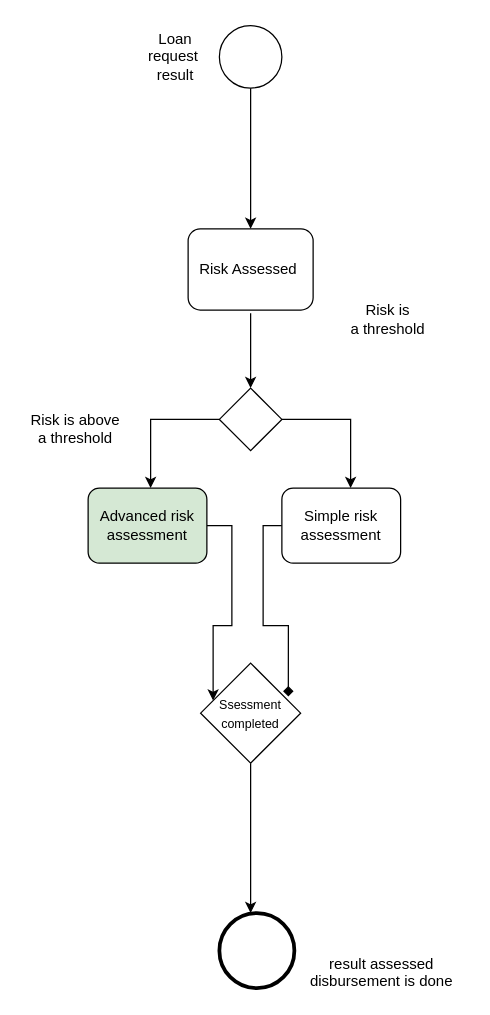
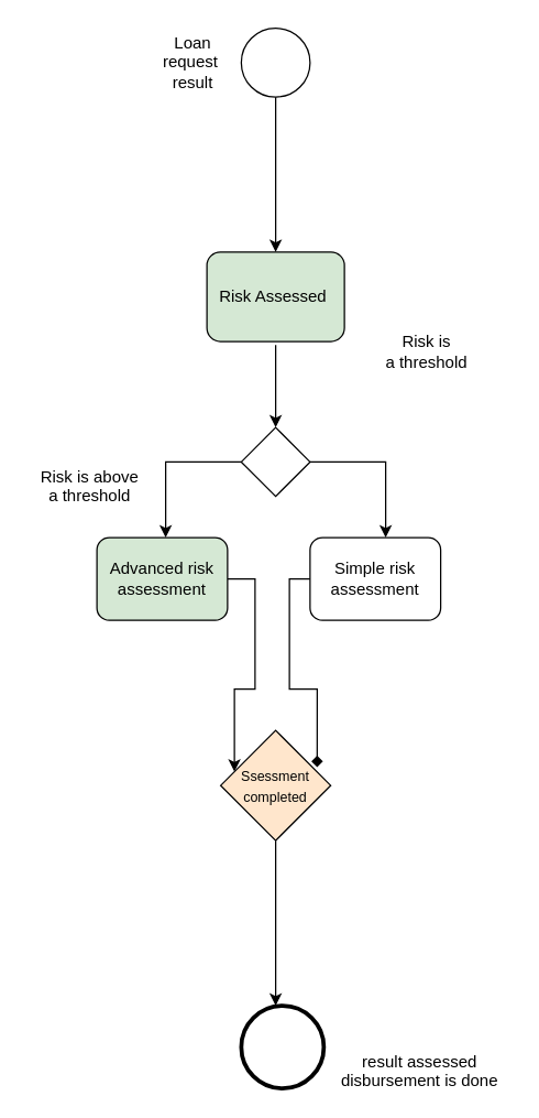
  <mxCell id="0" />
  <mxCell id="1" parent="0" />
  <mxCell id="2" value="" style="ellipse;whiteSpace=wrap;html=1;aspect=fixed;strokeWidth=1;direction=south;" vertex="1" parent="1"><mxGeometry x="175" y="20" width="50" height="50" as="geometry" /></mxCell>
  <mxCell id="3" value="&lt;div&gt;Loan request&amp;nbsp;&lt;/div&gt;&lt;div&gt;result&lt;/div&gt;" style="text;html=1;strokeColor=none;fillColor=none;align=center;verticalAlign=middle;whiteSpace=wrap;rounded=0;" vertex="1" parent="1"><mxGeometry x="120" y="35" width="40" height="20" as="geometry" /></mxCell>
- <mxCell id="4" value="Risk Assessed&amp;nbsp;" style="rounded=1;whiteSpace=wrap;html=1;strokeWidth=1;" vertex="1" parent="1"><mxGeometry x="150" y="182.5" width="100" height="65" as="geometry" /></mxCell>
+ <mxCell id="4" value="Risk Assessed&amp;nbsp;" style="rounded=1;whiteSpace=wrap;html=1;strokeWidth=1;fillColor=#d5e8d4;" vertex="1" parent="1"><mxGeometry x="150" y="182.5" width="100" height="65" as="geometry" /></mxCell>
  <mxCell id="5" value="" style="endArrow=classic;html=1;" edge="1" parent="1"><mxGeometry width="50" height="50" relative="1" as="geometry"><mxPoint x="200" y="250" as="sourcePoint" /><mxPoint x="200" y="310" as="targetPoint" /><Array as="points"><mxPoint x="200" y="250" /></Array></mxGeometry></mxCell>
  <mxCell id="6" value="" style="edgeStyle=orthogonalEdgeStyle;rounded=0;orthogonalLoop=1;jettySize=auto;html=1;" edge="1" parent="1" source="8"><mxGeometry relative="1" as="geometry"><mxPoint x="120" y="390" as="targetPoint" /><Array as="points"><mxPoint x="120" y="335" /></Array></mxGeometry></mxCell>
  <mxCell id="7" value="" style="edgeStyle=orthogonalEdgeStyle;rounded=0;orthogonalLoop=1;jettySize=auto;html=1;" edge="1" parent="1" source="8"><mxGeometry relative="1" as="geometry"><mxPoint x="280" y="390" as="targetPoint" /><Array as="points"><mxPoint x="280" y="335" /><mxPoint x="280" y="390" /></Array></mxGeometry></mxCell>
  <mxCell id="8" value="" style="rhombus;whiteSpace=wrap;html=1;strokeWidth=1;" vertex="1" parent="1"><mxGeometry x="175" y="310" width="50" height="50" as="geometry" /></mxCell>
  <mxCell id="9" value="" style="endArrow=classic;html=1;exitX=1;exitY=0.5;exitDx=0;exitDy=0;" edge="1" parent="1" source="2" target="4"><mxGeometry width="50" height="50" relative="1" as="geometry"><mxPoint x="130" y="260" as="sourcePoint" /><mxPoint x="180" y="210" as="targetPoint" /></mxGeometry></mxCell>
- <mxCell id="10" value="&lt;div&gt;Risk is above a threshold&lt;/div&gt;&lt;div&gt;&lt;br&gt;&lt;/div&gt;" style="text;html=1;strokeColor=none;fillColor=none;align=center;verticalAlign=middle;whiteSpace=wrap;rounded=0;" vertex="1" parent="1"><mxGeometry x="20" y="340" width="80" height="20" as="geometry" /></mxCell>
+ <mxCell id="10" value="&lt;div&gt;Risk is above a threshold&lt;/div&gt;&lt;div&gt;&lt;br&gt;&lt;/div&gt;" style="text;html=1;strokeColor=none;fillColor=none;align=center;verticalAlign=middle;whiteSpace=wrap;rounded=0;" vertex="1" parent="1"><mxGeometry x="25" y="350" width="80" height="20" as="geometry" /></mxCell>
  <mxCell id="11" value="Risk is &lt;br&gt;a threshold" style="text;html=1;strokeColor=none;fillColor=none;align=center;verticalAlign=middle;whiteSpace=wrap;rounded=0;" vertex="1" parent="1"><mxGeometry x="275" y="240" width="70" height="30" as="geometry" /></mxCell>
  <mxCell id="12" value="" style="edgeStyle=orthogonalEdgeStyle;rounded=0;orthogonalLoop=1;jettySize=auto;html=1;startArrow=none;" edge="1" parent="1" source="13"><mxGeometry relative="1" as="geometry"><mxPoint x="170" y="560" as="targetPoint" /><Array as="points"><mxPoint x="185" y="420" /><mxPoint x="185" y="500" /><mxPoint x="170" y="500" /></Array></mxGeometry></mxCell>
  <mxCell id="13" value="Advanced risk&lt;br&gt;assessment" style="rounded=1;whiteSpace=wrap;html=1;strokeWidth=1;fillColor=#d5e8d4;" vertex="1" parent="1"><mxGeometry x="70" y="390" width="95" height="60" as="geometry" /></mxCell>
  <mxCell id="14" value="" style="edgeStyle=orthogonalEdgeStyle;rounded=0;orthogonalLoop=1;jettySize=auto;html=1;entryX=0.877;entryY=0.334;entryDx=0;entryDy=0;entryPerimeter=0;endArrow=diamond;" edge="1" parent="1" source="15" target="17"><mxGeometry relative="1" as="geometry"><mxPoint x="230" y="550" as="targetPoint" /><Array as="points"><mxPoint x="210" y="420" /><mxPoint x="210" y="500" /><mxPoint x="230" y="500" /></Array></mxGeometry></mxCell>
  <mxCell id="15" value="Simple risk&lt;br&gt;assessment" style="rounded=1;whiteSpace=wrap;html=1;strokeWidth=1;" vertex="1" parent="1"><mxGeometry x="225" y="390" width="95" height="60" as="geometry" /></mxCell>
  <mxCell id="16" value="" style="edgeStyle=orthogonalEdgeStyle;rounded=0;orthogonalLoop=1;jettySize=auto;html=1;" edge="1" parent="1" source="17"><mxGeometry relative="1" as="geometry"><mxPoint x="200" y="730" as="targetPoint" /></mxGeometry></mxCell>
- <mxCell id="17" value="&lt;font style=&quot;font-size: 10px&quot;&gt;Ssessment&lt;br&gt;completed&lt;br&gt;&lt;/font&gt;" style="rhombus;whiteSpace=wrap;html=1;strokeWidth=1;" vertex="1" parent="1"><mxGeometry x="160" y="530" width="80" height="80" as="geometry" /></mxCell>
+ <mxCell id="17" value="&lt;font style=&quot;font-size: 10px&quot;&gt;Ssessment&lt;br&gt;completed&lt;br&gt;&lt;/font&gt;" style="rhombus;whiteSpace=wrap;html=1;strokeWidth=1;fillColor=#ffe6cc;" vertex="1" parent="1"><mxGeometry x="160" y="530" width="80" height="80" as="geometry" /></mxCell>
  <mxCell id="18" value="" style="ellipse;whiteSpace=wrap;html=1;aspect=fixed;strokeWidth=3;" vertex="1" parent="1"><mxGeometry x="175" y="730" width="60" height="60" as="geometry" /></mxCell>
  <mxCell id="19" value="&lt;div&gt;result assessed&lt;/div&gt;&lt;div&gt;disbursement is done&lt;/div&gt;&lt;div&gt;&lt;br&gt;&lt;/div&gt;" style="text;html=1;strokeColor=none;fillColor=none;align=center;verticalAlign=middle;whiteSpace=wrap;rounded=0;" vertex="1" parent="1"><mxGeometry x="240" y="780" width="130" height="10" as="geometry" /></mxCell>
